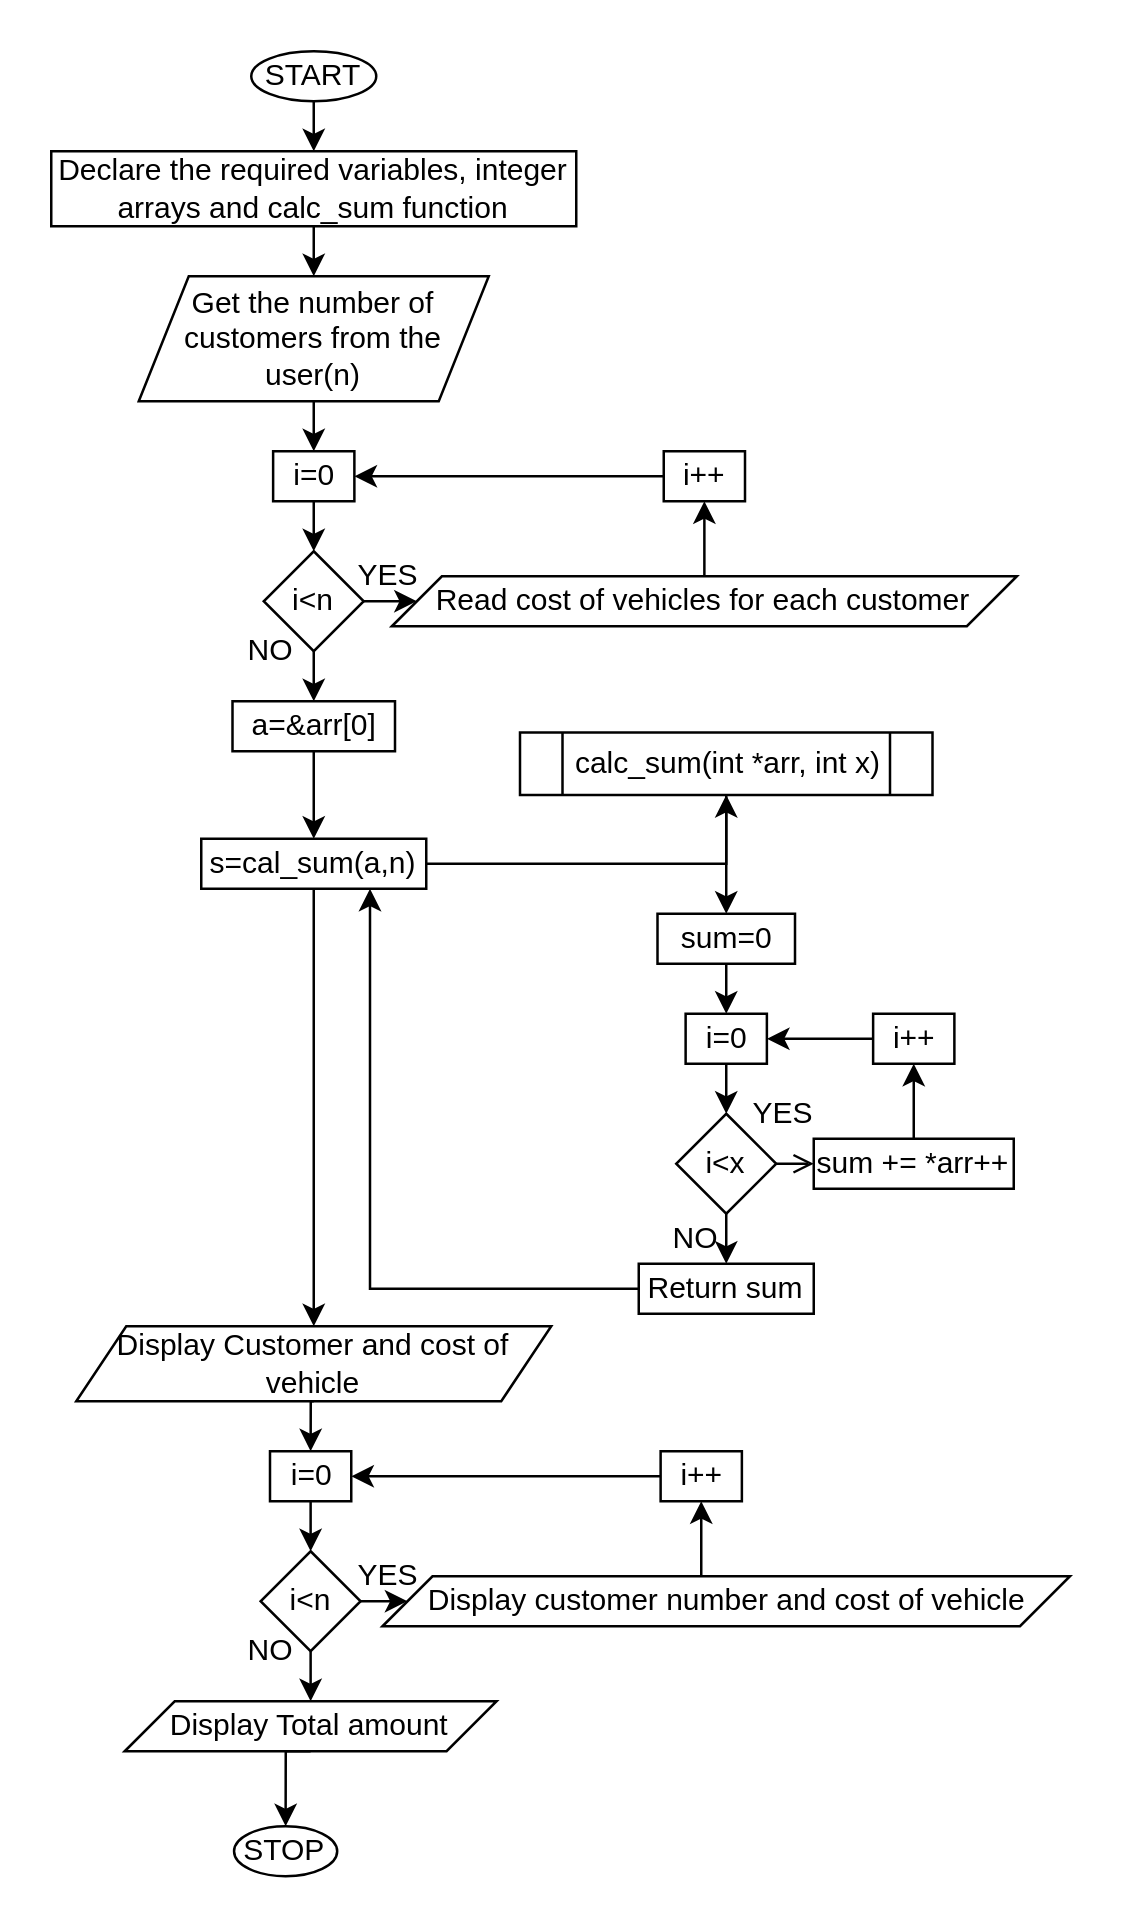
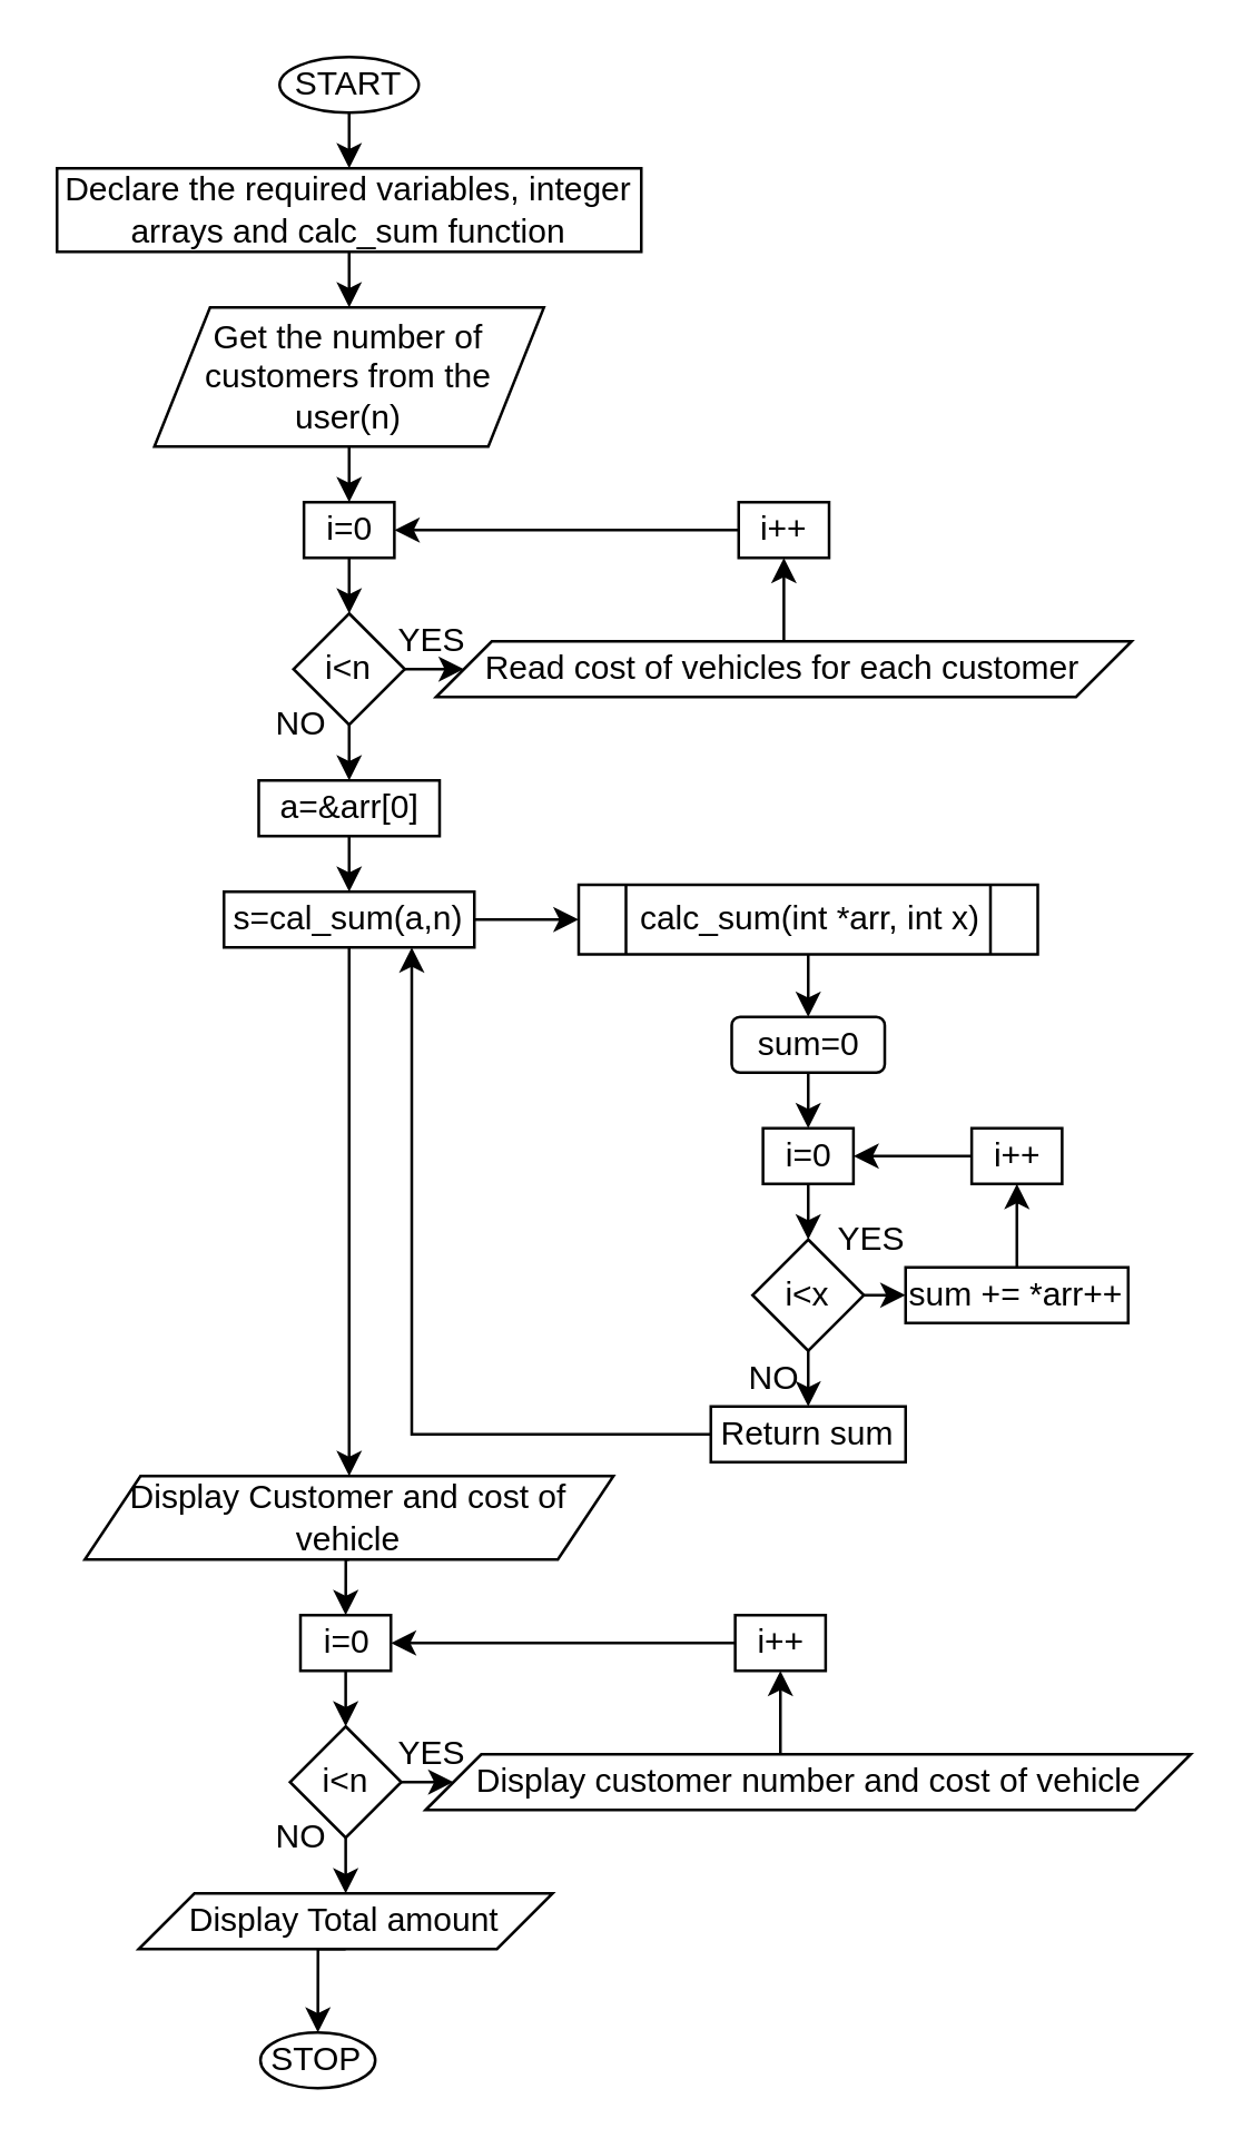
  <mxCell id="0" />
  <mxCell id="1" parent="0" />
  <mxCell id="2" style="edgeStyle=orthogonalEdgeStyle;rounded=0;orthogonalLoop=1;jettySize=auto;html=1;exitX=0.5;exitY=1;exitDx=0;exitDy=0;entryX=0.5;entryY=0;entryDx=0;entryDy=0;" parent="1" source="3" target="5" edge="1"><mxGeometry relative="1" as="geometry" /></mxCell>
  <mxCell id="3" value="START" style="ellipse;whiteSpace=wrap;html=1;" parent="1" vertex="1"><mxGeometry x="100" y="20" width="50" height="20" as="geometry" /></mxCell>
  <mxCell id="4" style="edgeStyle=orthogonalEdgeStyle;rounded=0;orthogonalLoop=1;jettySize=auto;html=1;exitX=0.5;exitY=1;exitDx=0;exitDy=0;entryX=0.5;entryY=0;entryDx=0;entryDy=0;" parent="1" source="5" target="7" edge="1"><mxGeometry relative="1" as="geometry" /></mxCell>
  <mxCell id="5" value="&lt;span lang=&quot;EN&quot;&gt;&lt;font style=&quot;font-size: 12px&quot;&gt;Declare the required variables, integer arrays and calc_sum function&lt;/font&gt;&lt;/span&gt;" style="rounded=0;whiteSpace=wrap;html=1;" parent="1" vertex="1"><mxGeometry x="20" y="60" width="210" height="30" as="geometry" /></mxCell>
  <mxCell id="6" style="edgeStyle=orthogonalEdgeStyle;rounded=0;orthogonalLoop=1;jettySize=auto;html=1;exitX=0.5;exitY=1;exitDx=0;exitDy=0;entryX=0.5;entryY=0;entryDx=0;entryDy=0;" parent="1" source="7" target="24" edge="1"><mxGeometry relative="1" as="geometry" /></mxCell>
  <mxCell id="7" value="&lt;span lang=&quot;EN&quot;&gt;&lt;font style=&quot;font-size: 12px&quot;&gt;Get the number of customers from the user(n)&lt;/font&gt;&lt;/span&gt;" style="shape=parallelogram;perimeter=parallelogramPerimeter;whiteSpace=wrap;html=1;fixedSize=1;" parent="1" vertex="1"><mxGeometry x="55" y="110" width="140" height="50" as="geometry" /></mxCell>
  <mxCell id="8" style="edgeStyle=orthogonalEdgeStyle;rounded=0;orthogonalLoop=1;jettySize=auto;html=1;exitX=0.5;exitY=1;exitDx=0;exitDy=0;entryX=0.5;entryY=0;entryDx=0;entryDy=0;" parent="1" source="9" target="11" edge="1"><mxGeometry relative="1" as="geometry" /></mxCell>
- <mxCell id="9" value="&lt;font style=&quot;font-size: 12px&quot;&gt;calc_sum(int *arr, int x)&lt;/font&gt;" style="shape=process;whiteSpace=wrap;html=1;backgroundOutline=1;" parent="1" vertex="1"><mxGeometry x="207.5" y="292.5" width="165" height="25" as="geometry" /></mxCell>
+ <mxCell id="9" value="&lt;font style=&quot;font-size: 12px&quot;&gt;calc_sum(int *arr, int x)&lt;/font&gt;" style="shape=process;whiteSpace=wrap;html=1;backgroundOutline=1;" parent="1" vertex="1"><mxGeometry x="207.5" y="317.5" width="165" height="25" as="geometry" /></mxCell>
  <mxCell id="10" style="edgeStyle=orthogonalEdgeStyle;rounded=0;orthogonalLoop=1;jettySize=auto;html=1;exitX=0.5;exitY=1;exitDx=0;exitDy=0;entryX=0.5;entryY=0;entryDx=0;entryDy=0;" parent="1" source="11" target="13" edge="1"><mxGeometry relative="1" as="geometry" /></mxCell>
- <mxCell id="11" value="sum=0" style="rounded=0;whiteSpace=wrap;html=1;" parent="1" vertex="1"><mxGeometry x="262.5" y="365" width="55" height="20" as="geometry" /></mxCell>
+ <mxCell id="11" value="sum=0" style="whiteSpace=wrap;html=1;rounded=1;" parent="1" vertex="1"><mxGeometry x="262.5" y="365" width="55" height="20" as="geometry" /></mxCell>
  <mxCell id="12" style="edgeStyle=orthogonalEdgeStyle;rounded=0;orthogonalLoop=1;jettySize=auto;html=1;exitX=0.5;exitY=1;exitDx=0;exitDy=0;entryX=0.5;entryY=0;entryDx=0;entryDy=0;" parent="1" source="13" target="16" edge="1"><mxGeometry relative="1" as="geometry" /></mxCell>
  <mxCell id="13" value="i=0" style="rounded=0;whiteSpace=wrap;html=1;" parent="1" vertex="1"><mxGeometry x="273.75" y="405" width="32.5" height="20" as="geometry" /></mxCell>
- <mxCell id="14" style="edgeStyle=orthogonalEdgeStyle;rounded=0;orthogonalLoop=1;jettySize=auto;html=1;exitX=1;exitY=0.5;exitDx=0;exitDy=0;entryX=0;entryY=0.5;entryDx=0;entryDy=0;endArrow=open;" parent="1" source="16" target="18" edge="1"><mxGeometry relative="1" as="geometry" /></mxCell>
+ <mxCell id="14" style="edgeStyle=orthogonalEdgeStyle;rounded=0;orthogonalLoop=1;jettySize=auto;html=1;exitX=1;exitY=0.5;exitDx=0;exitDy=0;entryX=0;entryY=0.5;entryDx=0;entryDy=0;" parent="1" source="16" target="18" edge="1"><mxGeometry relative="1" as="geometry" /></mxCell>
  <mxCell id="15" style="edgeStyle=orthogonalEdgeStyle;rounded=0;orthogonalLoop=1;jettySize=auto;html=1;exitX=0.5;exitY=1;exitDx=0;exitDy=0;entryX=0.5;entryY=0;entryDx=0;entryDy=0;" parent="1" source="16" edge="1"><mxGeometry relative="1" as="geometry"><mxPoint x="290" y="505" as="targetPoint" /></mxGeometry></mxCell>
  <mxCell id="16" value="i&amp;lt;x" style="rhombus;whiteSpace=wrap;html=1;" parent="1" vertex="1"><mxGeometry x="270" y="445" width="40" height="40" as="geometry" /></mxCell>
  <mxCell id="17" style="edgeStyle=orthogonalEdgeStyle;rounded=0;orthogonalLoop=1;jettySize=auto;html=1;exitX=0.5;exitY=0;exitDx=0;exitDy=0;entryX=0.5;entryY=1;entryDx=0;entryDy=0;" parent="1" source="18" target="20" edge="1"><mxGeometry relative="1" as="geometry" /></mxCell>
  <mxCell id="18" value="sum += *arr++" style="rounded=0;whiteSpace=wrap;html=1;" parent="1" vertex="1"><mxGeometry x="325" y="455" width="80" height="20" as="geometry" /></mxCell>
  <mxCell id="19" style="edgeStyle=orthogonalEdgeStyle;rounded=0;orthogonalLoop=1;jettySize=auto;html=1;exitX=0;exitY=0.5;exitDx=0;exitDy=0;" parent="1" source="20" target="13" edge="1"><mxGeometry relative="1" as="geometry" /></mxCell>
  <mxCell id="20" value="i++" style="rounded=0;whiteSpace=wrap;html=1;" parent="1" vertex="1"><mxGeometry x="348.75" y="405" width="32.5" height="20" as="geometry" /></mxCell>
  <mxCell id="21" style="edgeStyle=orthogonalEdgeStyle;rounded=0;orthogonalLoop=1;jettySize=auto;html=1;exitX=0;exitY=0.5;exitDx=0;exitDy=0;entryX=0.75;entryY=1;entryDx=0;entryDy=0;" parent="1" source="22" target="34" edge="1"><mxGeometry relative="1" as="geometry" /></mxCell>
  <mxCell id="22" value="Return sum" style="rounded=0;whiteSpace=wrap;html=1;" parent="1" vertex="1"><mxGeometry x="255" y="505" width="70" height="20" as="geometry" /></mxCell>
  <mxCell id="23" style="edgeStyle=orthogonalEdgeStyle;rounded=0;orthogonalLoop=1;jettySize=auto;html=1;exitX=0.5;exitY=1;exitDx=0;exitDy=0;entryX=0.5;entryY=0;entryDx=0;entryDy=0;" parent="1" source="24" target="27" edge="1"><mxGeometry relative="1" as="geometry" /></mxCell>
  <mxCell id="24" value="i=0" style="rounded=0;whiteSpace=wrap;html=1;" parent="1" vertex="1"><mxGeometry x="108.75" y="180" width="32.5" height="20" as="geometry" /></mxCell>
  <mxCell id="25" style="edgeStyle=orthogonalEdgeStyle;rounded=0;orthogonalLoop=1;jettySize=auto;html=1;exitX=1;exitY=0.5;exitDx=0;exitDy=0;entryX=0;entryY=0.5;entryDx=0;entryDy=0;" parent="1" source="27" target="31" edge="1"><mxGeometry relative="1" as="geometry" /></mxCell>
  <mxCell id="26" style="edgeStyle=orthogonalEdgeStyle;rounded=0;orthogonalLoop=1;jettySize=auto;html=1;exitX=0.5;exitY=1;exitDx=0;exitDy=0;entryX=0.5;entryY=0;entryDx=0;entryDy=0;" parent="1" source="27" target="36" edge="1"><mxGeometry relative="1" as="geometry" /></mxCell>
  <mxCell id="27" value="i&amp;lt;n" style="rhombus;whiteSpace=wrap;html=1;" parent="1" vertex="1"><mxGeometry x="105" y="220" width="40" height="40" as="geometry" /></mxCell>
  <mxCell id="28" style="edgeStyle=orthogonalEdgeStyle;rounded=0;orthogonalLoop=1;jettySize=auto;html=1;exitX=0;exitY=0.5;exitDx=0;exitDy=0;entryX=1;entryY=0.5;entryDx=0;entryDy=0;" parent="1" source="29" target="24" edge="1"><mxGeometry relative="1" as="geometry" /></mxCell>
  <mxCell id="29" value="i++" style="rounded=0;whiteSpace=wrap;html=1;" parent="1" vertex="1"><mxGeometry x="265" y="180" width="32.5" height="20" as="geometry" /></mxCell>
  <mxCell id="30" style="edgeStyle=orthogonalEdgeStyle;rounded=0;orthogonalLoop=1;jettySize=auto;html=1;exitX=0.5;exitY=0;exitDx=0;exitDy=0;entryX=0.5;entryY=1;entryDx=0;entryDy=0;" parent="1" source="31" target="29" edge="1"><mxGeometry relative="1" as="geometry" /></mxCell>
  <mxCell id="31" value="Read cost of vehicles for each customer" style="shape=parallelogram;perimeter=parallelogramPerimeter;whiteSpace=wrap;html=1;fixedSize=1;" parent="1" vertex="1"><mxGeometry x="156.25" y="230" width="250" height="20" as="geometry" /></mxCell>
  <mxCell id="32" style="edgeStyle=orthogonalEdgeStyle;rounded=0;orthogonalLoop=1;jettySize=auto;html=1;exitX=0.5;exitY=1;exitDx=0;exitDy=0;entryX=0.5;entryY=0;entryDx=0;entryDy=0;" parent="1" source="34" target="38" edge="1"><mxGeometry relative="1" as="geometry" /></mxCell>
  <mxCell id="33" style="edgeStyle=orthogonalEdgeStyle;rounded=0;orthogonalLoop=1;jettySize=auto;html=1;exitX=1;exitY=0.5;exitDx=0;exitDy=0;" edge="1" parent="1" source="34" target="9"><mxGeometry relative="1" as="geometry" /></mxCell>
- <mxCell id="34" value="s=cal_sum(a,n)" style="rounded=0;whiteSpace=wrap;html=1;" parent="1" vertex="1"><mxGeometry x="80" y="335" width="90" height="20" as="geometry" /></mxCell>
+ <mxCell id="34" value="s=cal_sum(a,n)" style="rounded=0;whiteSpace=wrap;html=1;" parent="1" vertex="1"><mxGeometry x="80" y="320" width="90" height="20" as="geometry" /></mxCell>
  <mxCell id="35" style="edgeStyle=orthogonalEdgeStyle;rounded=0;orthogonalLoop=1;jettySize=auto;html=1;exitX=0.5;exitY=1;exitDx=0;exitDy=0;entryX=0.5;entryY=0;entryDx=0;entryDy=0;" parent="1" source="36" target="34" edge="1"><mxGeometry relative="1" as="geometry" /></mxCell>
  <mxCell id="36" value="a=&amp;amp;arr[0]" style="rounded=0;whiteSpace=wrap;html=1;" parent="1" vertex="1"><mxGeometry x="92.5" y="280" width="65" height="20" as="geometry" /></mxCell>
  <mxCell id="37" style="edgeStyle=orthogonalEdgeStyle;rounded=0;orthogonalLoop=1;jettySize=auto;html=1;exitX=0.5;exitY=1;exitDx=0;exitDy=0;entryX=0.5;entryY=0;entryDx=0;entryDy=0;" parent="1" source="38" target="40" edge="1"><mxGeometry relative="1" as="geometry" /></mxCell>
  <mxCell id="38" value="Display Customer and cost of vehicle" style="shape=parallelogram;perimeter=parallelogramPerimeter;whiteSpace=wrap;html=1;fixedSize=1;" parent="1" vertex="1"><mxGeometry x="30" y="530" width="190" height="30" as="geometry" /></mxCell>
  <mxCell id="39" style="edgeStyle=orthogonalEdgeStyle;rounded=0;orthogonalLoop=1;jettySize=auto;html=1;exitX=0.5;exitY=1;exitDx=0;exitDy=0;entryX=0.5;entryY=0;entryDx=0;entryDy=0;" parent="1" source="40" target="43" edge="1"><mxGeometry relative="1" as="geometry" /></mxCell>
  <mxCell id="40" value="i=0" style="rounded=0;whiteSpace=wrap;html=1;" parent="1" vertex="1"><mxGeometry x="107.5" y="580" width="32.5" height="20" as="geometry" /></mxCell>
  <mxCell id="41" style="edgeStyle=orthogonalEdgeStyle;rounded=0;orthogonalLoop=1;jettySize=auto;html=1;exitX=1;exitY=0.5;exitDx=0;exitDy=0;entryX=0;entryY=0.5;entryDx=0;entryDy=0;" parent="1" source="43" target="47" edge="1"><mxGeometry relative="1" as="geometry" /></mxCell>
  <mxCell id="42" style="edgeStyle=orthogonalEdgeStyle;rounded=0;orthogonalLoop=1;jettySize=auto;html=1;exitX=0.5;exitY=1;exitDx=0;exitDy=0;entryX=0.5;entryY=0;entryDx=0;entryDy=0;" parent="1" source="43" target="49" edge="1"><mxGeometry relative="1" as="geometry" /></mxCell>
  <mxCell id="43" value="i&amp;lt;n" style="rhombus;whiteSpace=wrap;html=1;" parent="1" vertex="1"><mxGeometry x="103.75" y="620" width="40" height="40" as="geometry" /></mxCell>
  <mxCell id="44" style="edgeStyle=orthogonalEdgeStyle;rounded=0;orthogonalLoop=1;jettySize=auto;html=1;exitX=0;exitY=0.5;exitDx=0;exitDy=0;entryX=1;entryY=0.5;entryDx=0;entryDy=0;" parent="1" source="45" target="40" edge="1"><mxGeometry relative="1" as="geometry" /></mxCell>
  <mxCell id="45" value="i++" style="rounded=0;whiteSpace=wrap;html=1;" parent="1" vertex="1"><mxGeometry x="263.75" y="580" width="32.5" height="20" as="geometry" /></mxCell>
  <mxCell id="46" style="edgeStyle=orthogonalEdgeStyle;rounded=0;orthogonalLoop=1;jettySize=auto;html=1;exitX=0.5;exitY=0;exitDx=0;exitDy=0;entryX=0.5;entryY=1;entryDx=0;entryDy=0;" parent="1" source="47" target="45" edge="1"><mxGeometry relative="1" as="geometry" /></mxCell>
  <mxCell id="47" value="Display customer number and cost of vehicle" style="shape=parallelogram;perimeter=parallelogramPerimeter;whiteSpace=wrap;html=1;fixedSize=1;" parent="1" vertex="1"><mxGeometry x="152.5" y="630" width="275" height="20" as="geometry" /></mxCell>
  <mxCell id="48" style="edgeStyle=orthogonalEdgeStyle;rounded=0;orthogonalLoop=1;jettySize=auto;html=1;exitX=0.5;exitY=1;exitDx=0;exitDy=0;entryX=0.5;entryY=0;entryDx=0;entryDy=0;" parent="1" source="49" target="50" edge="1"><mxGeometry relative="1" as="geometry" /></mxCell>
  <mxCell id="49" value="Display Total amount" style="shape=parallelogram;perimeter=parallelogramPerimeter;whiteSpace=wrap;html=1;fixedSize=1;" parent="1" vertex="1"><mxGeometry x="49.38" y="680" width="148.75" height="20" as="geometry" /></mxCell>
  <mxCell id="50" value="STOP" style="ellipse;whiteSpace=wrap;html=1;" parent="1" vertex="1"><mxGeometry x="93.13" y="730" width="41.25" height="20" as="geometry" /></mxCell>
  <mxCell id="51" value="YES" style="text;html=1;strokeColor=none;fillColor=none;align=center;verticalAlign=middle;whiteSpace=wrap;rounded=0;" vertex="1" parent="1"><mxGeometry x="140" y="220" width="30" height="20" as="geometry" /></mxCell>
  <mxCell id="52" value="NO" style="text;html=1;strokeColor=none;fillColor=none;align=center;verticalAlign=middle;whiteSpace=wrap;rounded=0;" vertex="1" parent="1"><mxGeometry x="92.5" y="250" width="30" height="20" as="geometry" /></mxCell>
  <mxCell id="53" value="YES" style="text;html=1;strokeColor=none;fillColor=none;align=center;verticalAlign=middle;whiteSpace=wrap;rounded=0;" vertex="1" parent="1"><mxGeometry x="297.5" y="435" width="30" height="20" as="geometry" /></mxCell>
  <mxCell id="54" value="NO" style="text;html=1;strokeColor=none;fillColor=none;align=center;verticalAlign=middle;whiteSpace=wrap;rounded=0;" vertex="1" parent="1"><mxGeometry x="262.5" y="485" width="30" height="20" as="geometry" /></mxCell>
  <mxCell id="55" value="YES" style="text;html=1;strokeColor=none;fillColor=none;align=center;verticalAlign=middle;whiteSpace=wrap;rounded=0;" vertex="1" parent="1"><mxGeometry x="140" y="620" width="30" height="20" as="geometry" /></mxCell>
  <mxCell id="56" value="NO" style="text;html=1;strokeColor=none;fillColor=none;align=center;verticalAlign=middle;whiteSpace=wrap;rounded=0;" vertex="1" parent="1"><mxGeometry x="92.5" y="650" width="30" height="20" as="geometry" /></mxCell>
